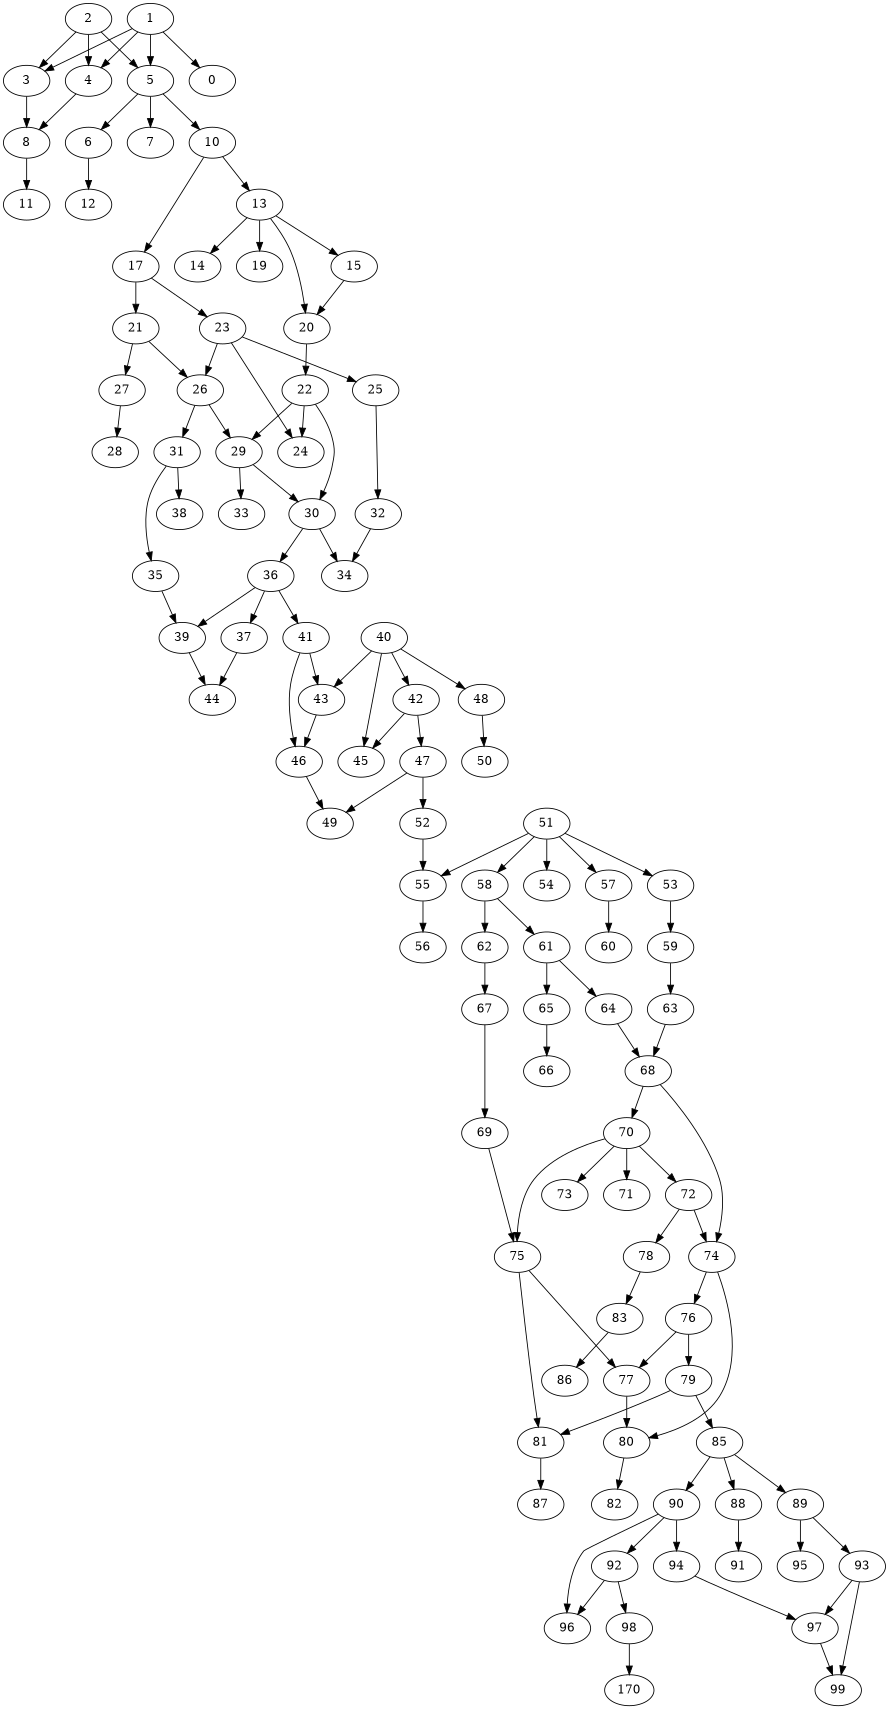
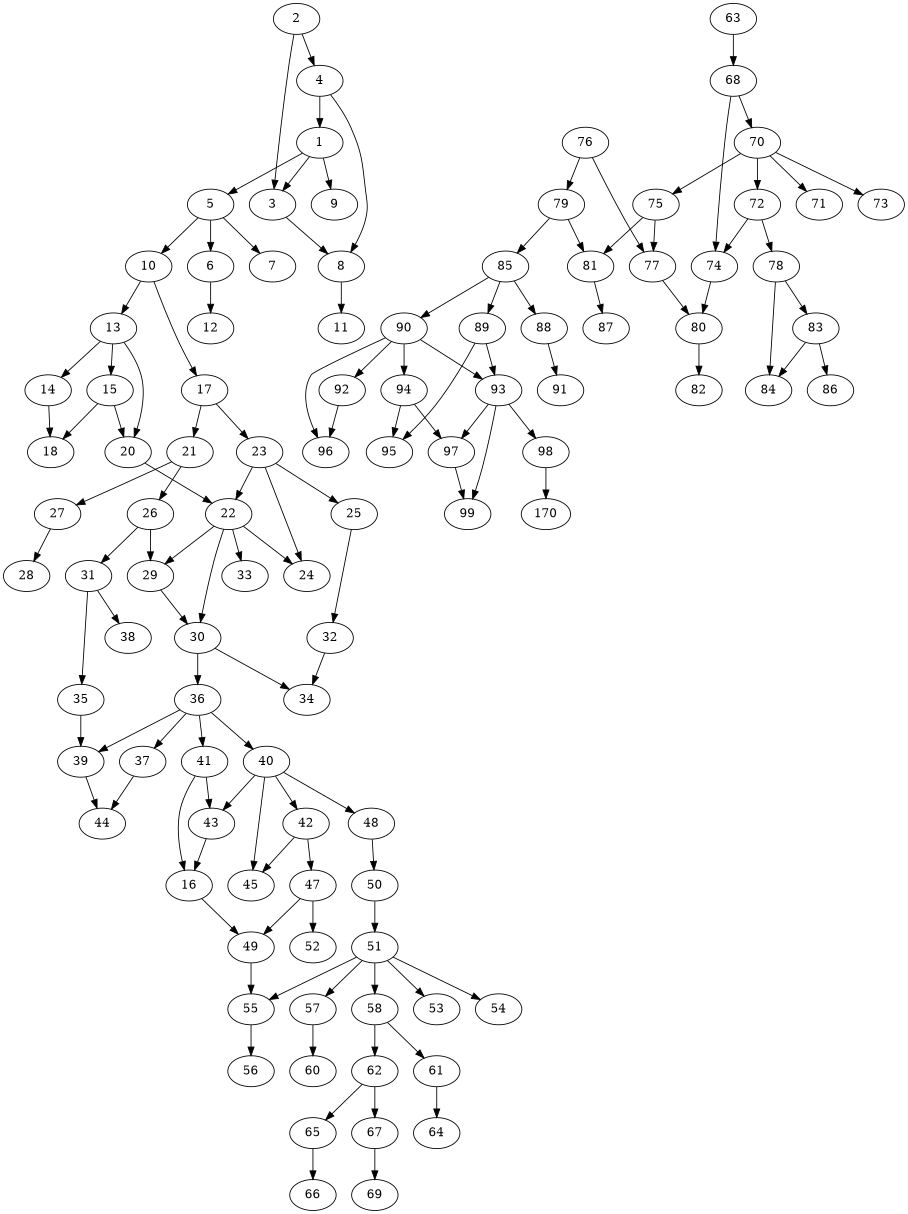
  digraph {
    node [alpha=0.06]
    1 [alpha=0.19]
    3 [alpha=0.09]
    4 [alpha=0.18]
    5
-   9 [alpha=0.07 label=0]
+   9 [alpha=0.07]
    8 [alpha=0.13]
    6 [alpha=0.00]
    7 [alpha=0.12]
    10 [alpha=0.19]
    11 [alpha=0.10]
    12 [alpha=0.04]
    13 [alpha=0.08]
    17 [alpha=0.10]
    2 [alpha=0.04]
    14 [alpha=0.14]
    15
-   19
    20 [alpha=0.04]
    21 [alpha=0.04]
    23 [alpha=0.14]
+   18 [alpha=0.05]
    22 [alpha=0.04]
    26 [alpha=0.11]
    27 [alpha=0.12]
    24
    25 [alpha=0.02]
    29 [alpha=0.08]
    30 [alpha=0.05]
    31 [alpha=0.13]
    28 [alpha=0.13]
    32
    33 [alpha=0.15]
    34 [alpha=0.04]
    36 [alpha=0.17]
    35 [alpha=0.02]
    38 [alpha=0.09]
    39 [alpha=0.05]
    37 [alpha=0.05]
    40 [alpha=0.11]
    41 [alpha=0.16]
    44
    42 [alpha=0.11]
    43 [alpha=0.04]
    45 [alpha=0.10]
    48 [alpha=0.16]
-   46 [alpha=0.19]
+   46 [alpha=0.19 label=16]
    47 [alpha=0.18]
    50 [alpha=0.19]
    49 [alpha=0.09]
    52 [alpha=0.04]
    51 [alpha=0.15]
    55 [alpha=0.10]
    56 [alpha=0.08]
    53 [alpha=0.13]
    54 [alpha=0.04]
    57 [alpha=0.10]
    58 [alpha=0.18]
-   59 [alpha=0.14]
    60
    61 [alpha=0.19]
    62 [alpha=0.12]
    63 [alpha=0.02]
    64 [alpha=0.01]
    65 [alpha=0.16]
    67 [alpha=0.08]
    68 [alpha=0.07]
    66 [alpha=0.17]
    69 [alpha=0.01]
    70 [alpha=0.14]
    74 [alpha=0.16]
    75 [alpha=0.08]
    71 [alpha=0.13]
    72 [alpha=0.10]
    73 [alpha=0.18]
    76 [alpha=0.12]
    80
    77 [alpha=0.17]
    81 [alpha=0.05]
    78 [alpha=0.09]
    79 [alpha=0.05]
    82
    87 [alpha=0.04]
    83 [alpha=0.16]
+   84 [alpha=0.15]
    86 [alpha=0.08]
    85 [alpha=0.03]
    88 [alpha=0.10]
    89 [alpha=0.07]
    90 [alpha=0.13]
    91
    93 [alpha=0.05]
    95
    92 [alpha=0.07]
    94 [alpha=0.07]
    96 [alpha=0.20]
    97 [alpha=0.05]
    99 [alpha=0.03]
    98 [alpha=0.12]
    n99 [alpha=0.03 label=170]
    1 -> 3
-   1 -> 4
+   4 -> 1
    1 -> 5
    1 -> 9
    3 -> 8
    4 -> 8
    5 -> 6
    5 -> 7
    5 -> 10
    8 -> 11
    6 -> 12
    10 -> 13
    10 -> 17
    13 -> 14
    13 -> 15
-   13 -> 19
    13 -> 20
    17 -> 21
    17 -> 23
    2 -> 3
    2 -> 4
-   2 -> 5
+   14 -> 18
    15 -> 20
+   15 -> 18
    20 -> 22
    21 -> 26
    21 -> 27
-   23 -> 26
+   23 -> 22
    23 -> 24
    23 -> 25
    22 -> 24
    22 -> 29
    22 -> 30
    26 -> 29
    26 -> 31
    27 -> 28
    25 -> 32
    29 -> 30
-   29 -> 33
+   22 -> 33
    30 -> 34
    30 -> 36
    31 -> 35
    31 -> 38
    32 -> 34
    36 -> 39
    36 -> 37
+   36 -> 40
    36 -> 41
    35 -> 39
    39 -> 44
    37 -> 44
    40 -> 42
    40 -> 43
    40 -> 45
    40 -> 48
    41 -> 43
    41 -> 46
    42 -> 45
    42 -> 47
    43 -> 46
    48 -> 50
    46 -> 49
    47 -> 49
    47 -> 52
-   52 -> 55
+   50 -> 51
+   49 -> 55
    51 -> 55
    51 -> 53
    51 -> 54
    51 -> 57
    51 -> 58
    55 -> 56
-   53 -> 59
    57 -> 60
    58 -> 61
    58 -> 62
-   59 -> 63
    61 -> 64
-   61 -> 65
+   62 -> 65
    62 -> 67
    63 -> 68
-   64 -> 68
    65 -> 66
    67 -> 69
    68 -> 70
    68 -> 74
-   69 -> 75
    70 -> 75
    70 -> 71
    70 -> 72
    70 -> 73
-   74 -> 76
    74 -> 80
    75 -> 77
    75 -> 81
    72 -> 74
    72 -> 78
    76 -> 77
    76 -> 79
    80 -> 82
    77 -> 80
    81 -> 87
    78 -> 83
+   78 -> 84
    79 -> 81
    79 -> 85
+   83 -> 84
    83 -> 86
    85 -> 88
    85 -> 89
    85 -> 90
    88 -> 91
    89 -> 93
    89 -> 95
+   90 -> 93
    90 -> 92
    90 -> 94
    90 -> 96
    93 -> 97
    93 -> 99
    92 -> 96
-   92 -> 98
+   93 -> 98
+   94 -> 95
    94 -> 97
    97 -> 99
    98 -> n99
  }
